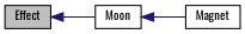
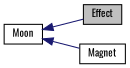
  digraph {
    fontname=Oswald
    rankdir=LR
    node [color=black fillcolor=white fontname=Oswald fontsize=10 shape=record style=filled]
    edge [color=midnightblue dir=back fontname=Oswald fontsize=10 labelfontname=Helvetica labelfontsize=10 style=solid]
    n1 [fillcolor=grey75 fontcolor=black height=0.2 label=Effect width=0.4]
    n2 [height=0.2 label=Moon width=0.4]
    n3 [height=0.2 label=Magnet width=0.4]
-   n1 -> n2
+   n2 -> n1
    n2 -> n3
  }
